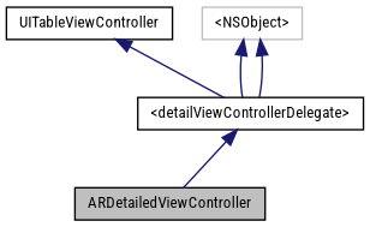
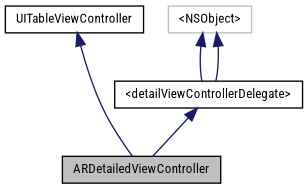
  digraph {
    fontname="Roboto Condensed"
    node [color=black fillcolor=white fontname="Roboto Condensed" fontsize=10 shape=record style=filled]
    edge [color=midnightblue dir=back fontname="Roboto Condensed" fontsize=10 labelfontname=Helvetica labelfontsize=10 style=solid]
    n1 [fillcolor=grey75 fontcolor=black height=0.2 label=ARDetailedViewController width=0.4]
    n2 [height=0.2 label=UITableViewController width=0.4]
    n3 [height=0.2 label="\<detailViewControllerDelegate\>" width=0.4]
    n4 [color=grey75 height=0.2 label="\<NSObject\>" width=0.4]
-   n2 -> n3
+   n2 -> n1
    n3 -> n1
    n4 -> n3
    n4 -> n3
  }
